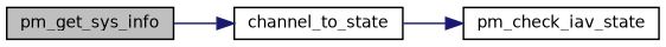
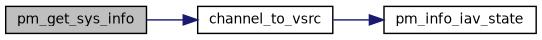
  digraph {
    rankdir=LR
    node [color=black fontname=Helvetica fontsize=10 shape=record]
    edge [color=midnightblue fontname=Helvetica fontsize=10 labelfontname=Helvetica labelfontsize=10 style=solid]
    n1 [fillcolor=grey75 fontcolor=black height=0.2 label=pm_get_sys_info style=filled width=0.4]
-   n2 [height=0.2 label=channel_to_state width=0.4]
-   n3 [height=0.2 label=pm_check_iav_state width=0.4]
+   n2 [height=0.2 label=channel_to_vsrc width=0.4]
+   n3 [height=0.2 label=pm_info_iav_state width=0.4]
    n1 -> n2
    n2 -> n3
  }
